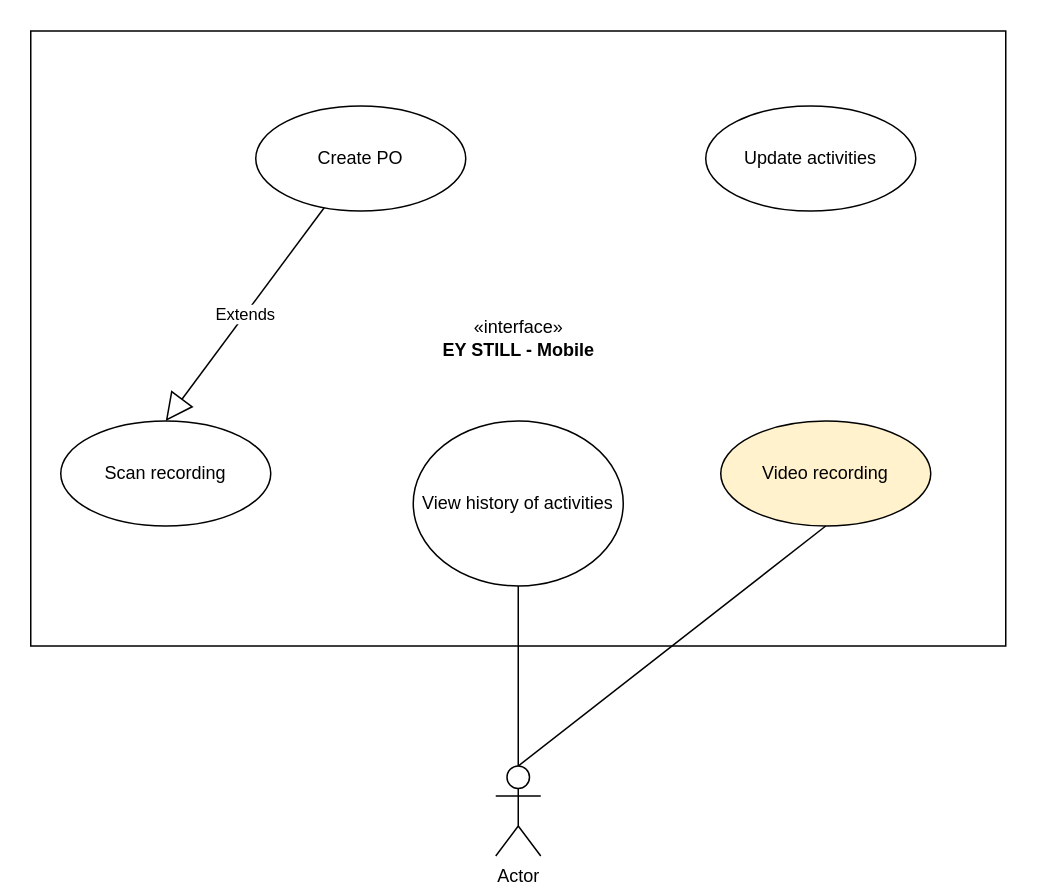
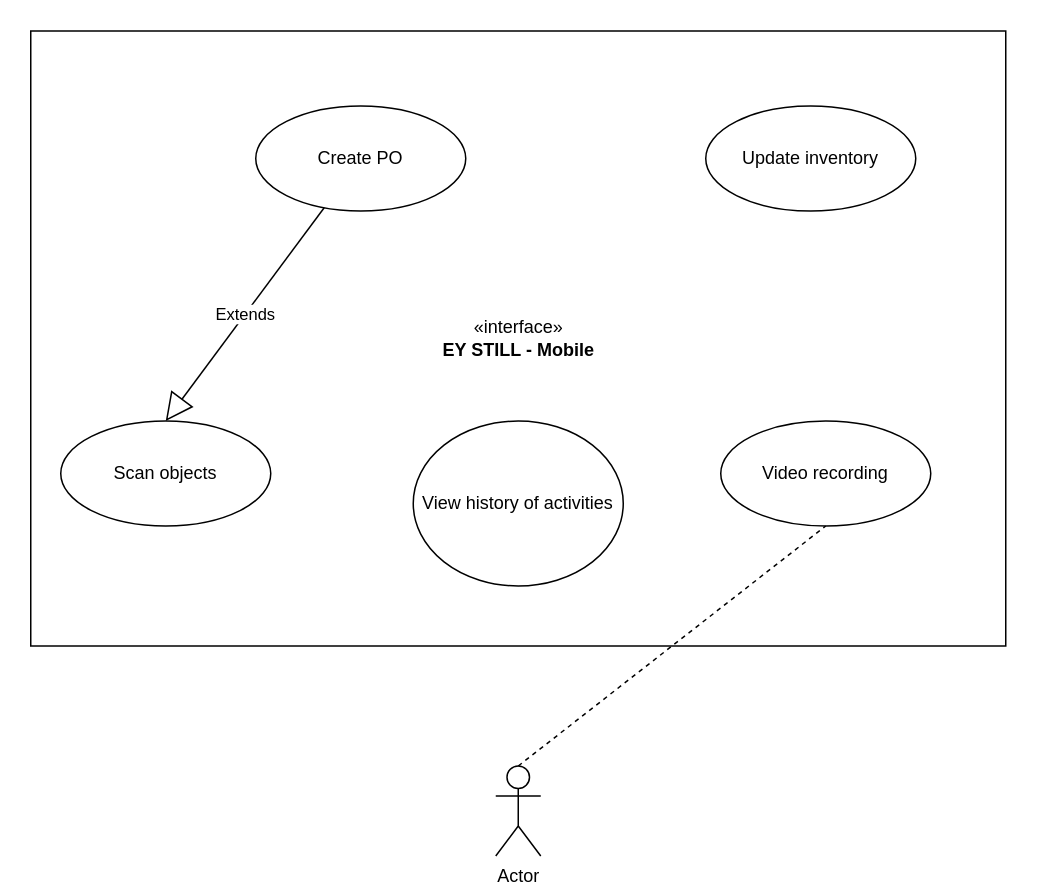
  <mxCell id="0" />
  <mxCell id="1" parent="0" />
  <mxCell id="2" value="«interface»&lt;br&gt;&lt;b&gt;EY STILL - Mobile&lt;/b&gt;" style="html=1;" parent="1" vertex="1"><mxGeometry x="20" y="20" width="650" height="410" as="geometry" /></mxCell>
  <mxCell id="3" value="Actor" style="shape=umlActor;verticalLabelPosition=bottom;verticalAlign=top;html=1;" parent="1" vertex="1"><mxGeometry x="330" y="510" width="30" height="60" as="geometry" /></mxCell>
- <mxCell id="4" value="Scan recording" style="ellipse;whiteSpace=wrap;html=1;" parent="1" vertex="1"><mxGeometry x="40" y="280" width="140" height="70" as="geometry" /></mxCell>
- <mxCell id="5" value="Video recording" style="ellipse;whiteSpace=wrap;html=1;fillColor=#fff2cc;" parent="1" vertex="1"><mxGeometry x="480" y="280" width="140" height="70" as="geometry" /></mxCell>
+ <mxCell id="4" value="Scan objects" style="ellipse;whiteSpace=wrap;html=1;" parent="1" vertex="1"><mxGeometry x="40" y="280" width="140" height="70" as="geometry" /></mxCell>
+ <mxCell id="5" value="Video recording" style="ellipse;whiteSpace=wrap;html=1;" parent="1" vertex="1"><mxGeometry x="480" y="280" width="140" height="70" as="geometry" /></mxCell>
  <mxCell id="6" value="Create PO" style="ellipse;whiteSpace=wrap;html=1;" parent="1" vertex="1"><mxGeometry x="170" y="70" width="140" height="70" as="geometry" /></mxCell>
- <mxCell id="7" value="Update activities" style="ellipse;whiteSpace=wrap;html=1;" parent="1" vertex="1"><mxGeometry x="470" y="70" width="140" height="70" as="geometry" /></mxCell>
+ <mxCell id="7" value="Update inventory" style="ellipse;whiteSpace=wrap;html=1;" parent="1" vertex="1"><mxGeometry x="470" y="70" width="140" height="70" as="geometry" /></mxCell>
  <mxCell id="8" value="View history of activities" style="ellipse;whiteSpace=wrap;html=1;" parent="1" vertex="1"><mxGeometry x="275" y="280" width="140" height="110" as="geometry" /></mxCell>
- <mxCell id="9" value="" style="endArrow=none;html=1;rounded=0;exitX=0.5;exitY=0;exitDx=0;exitDy=0;exitPerimeter=0;" parent="1" source="3" target="8" edge="1"><mxGeometry width="50" height="50" relative="1" as="geometry"><mxPoint x="240" y="380" as="sourcePoint" /><mxPoint x="290" y="330" as="targetPoint" /></mxGeometry></mxCell>
- <mxCell id="10" value="" style="endArrow=none;html=1;rounded=0;entryX=0.5;entryY=1;entryDx=0;entryDy=0;exitX=0.5;exitY=0;exitDx=0;exitDy=0;exitPerimeter=0;" parent="1" source="3" target="5" edge="1"><mxGeometry width="50" height="50" relative="1" as="geometry"><mxPoint x="350" y="510" as="sourcePoint" /><mxPoint x="339.103" y="359.997" as="targetPoint" /></mxGeometry></mxCell>
+ <mxCell id="10" value="" style="endArrow=none;html=1;rounded=0;entryX=0.5;entryY=1;entryDx=0;entryDy=0;exitX=0.5;exitY=0;exitDx=0;exitDy=0;exitPerimeter=0;dashed=1;" parent="1" source="3" target="5" edge="1"><mxGeometry width="50" height="50" relative="1" as="geometry"><mxPoint x="350" y="510" as="sourcePoint" /><mxPoint x="339.103" y="359.997" as="targetPoint" /></mxGeometry></mxCell>
  <mxCell id="11" value="Extends" style="endArrow=block;endSize=16;endFill=0;html=1;rounded=0;entryX=0.5;entryY=0;entryDx=0;entryDy=0;" parent="1" source="6" target="4" edge="1"><mxGeometry width="160" relative="1" as="geometry"><mxPoint x="180" y="350" as="sourcePoint" /><mxPoint x="340" y="350" as="targetPoint" /></mxGeometry></mxCell>
